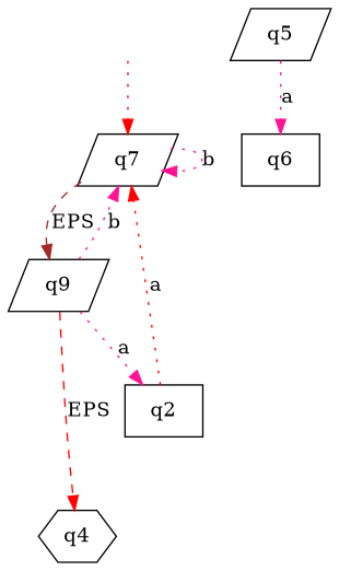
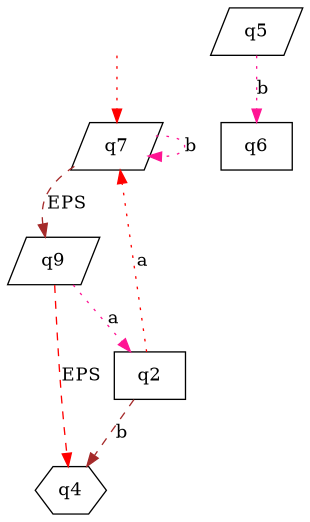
  digraph {
    node [shape=parallelogram]
    edge [color=deeppink style=dotted]
    start [style=invis shape=""]
    n2 [label=q7]
    n3 [label=q9]
    q2 [shape=box]
    q4 [shape=hexagon]
    q6 [shape=box]
    q5
    start -> n2 [color=red]
    n2 -> n2 [label=b]
    n2 -> n3 [color=brown label=EPS style=dashed]
-   n3 -> n2 [label=b]
    n3 -> q2 [label=a]
    n3 -> q4 [color=red label=EPS style=dashed]
    q2 -> n2 [color=red label=a]
-   q5 -> q6 [label=a]
+   q2 -> q4 [color=brown label=b style=dashed]
+   q5 -> q6 [label=b]
  }
